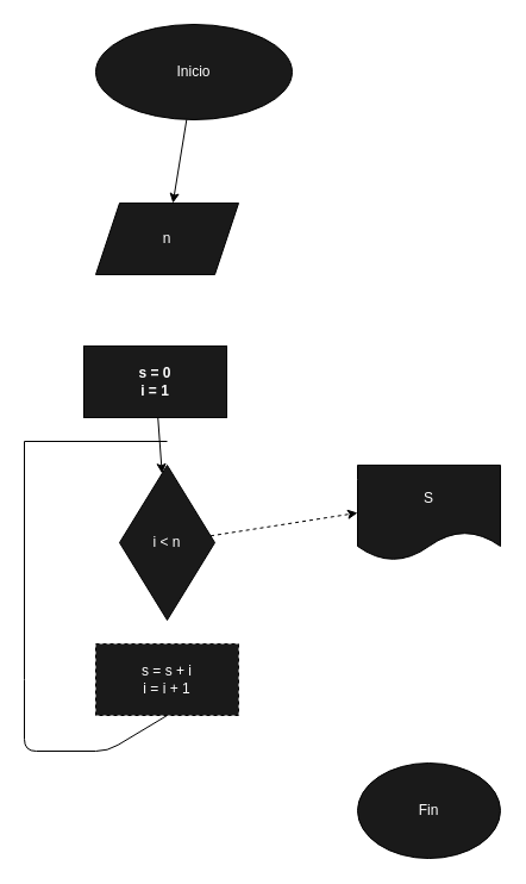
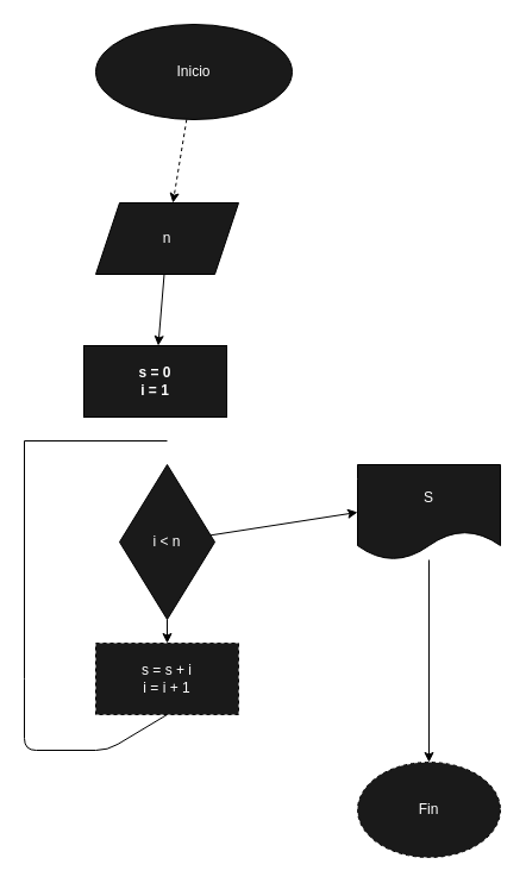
  <mxCell id="0" />
  <mxCell id="1" parent="0" />
- <mxCell id="2" style="edgeStyle=none;html=1;" edge="1" parent="1" source="3" target="5"><mxGeometry relative="1" as="geometry" /></mxCell>
+ <mxCell id="2" style="edgeStyle=none;html=1;dashed=1;" edge="1" parent="1" source="3" target="5"><mxGeometry relative="1" as="geometry" /></mxCell>
  <mxCell id="3" value="Inicio" style="ellipse;whiteSpace=wrap;html=1;fillColor=#1A1A1A;fontColor=#ffffff;strokeColor=#000000;" parent="1" vertex="1"><mxGeometry x="80" y="20" width="165" height="80" as="geometry" /></mxCell>
+ <mxCell id="4" style="edgeStyle=none;html=1;" edge="1" parent="1" source="5" target="7"><mxGeometry relative="1" as="geometry" /></mxCell>
  <mxCell id="5" value="n" style="shape=parallelogram;perimeter=parallelogramPerimeter;whiteSpace=wrap;html=1;fixedSize=1;fillColor=#1A1A1A;fontColor=#ffffff;strokeColor=#000000;" parent="1" vertex="1"><mxGeometry x="80" y="170" width="120" height="60" as="geometry" /></mxCell>
- <mxCell id="6" style="edgeStyle=none;html=1;" edge="1" parent="1" source="7" target="10"><mxGeometry relative="1" as="geometry" /></mxCell>
  <mxCell id="7" value="&lt;b&gt;s = 0&lt;br&gt;i = 1&lt;/b&gt;" style="rounded=0;whiteSpace=wrap;html=1;fillColor=#1A1A1A;gradientDirection=west;fontColor=#ffffff;strokeColor=#000000;" parent="1" vertex="1"><mxGeometry x="70" y="290" width="120" height="60" as="geometry" /></mxCell>
- <mxCell id="9" style="edgeStyle=none;html=1;entryX=0;entryY=0.5;entryDx=0;entryDy=0;fontColor=#FFFFFF;dashed=1;" edge="1" parent="1" source="10" target="17"><mxGeometry relative="1" as="geometry" /></mxCell>
+ <mxCell id="8" style="edgeStyle=none;html=1;" edge="1" parent="1" source="10" target="11"><mxGeometry relative="1" as="geometry" /></mxCell>
+ <mxCell id="9" style="edgeStyle=none;html=1;entryX=0;entryY=0.5;entryDx=0;entryDy=0;fontColor=#FFFFFF;" edge="1" parent="1" source="10" target="17"><mxGeometry relative="1" as="geometry" /></mxCell>
  <mxCell id="10" value="i &amp;lt; n" style="rhombus;whiteSpace=wrap;html=1;fillColor=#1A1A1A;fontColor=#ffffff;strokeColor=#000000;" parent="1" vertex="1"><mxGeometry x="100" y="390" width="80" height="130" as="geometry" /></mxCell>
  <mxCell id="11" value="s = s + i&lt;br&gt;i = i + 1" style="rounded=0;whiteSpace=wrap;html=1;fillColor=#1A1A1A;fontColor=#ffffff;strokeColor=#000000;dashed=1;" parent="1" vertex="1"><mxGeometry x="80" y="540" width="120" height="60" as="geometry" /></mxCell>
- <mxCell id="12" value="Fin" style="ellipse;whiteSpace=wrap;html=1;fillColor=#1A1A1A;fontColor=#ffffff;strokeColor=#000000;" vertex="1" parent="1"><mxGeometry x="300" y="640" width="120" height="80" as="geometry" /></mxCell>
+ <mxCell id="12" value="Fin" style="ellipse;whiteSpace=wrap;html=1;fillColor=#1A1A1A;fontColor=#ffffff;strokeColor=#000000;dashed=1;" vertex="1" parent="1"><mxGeometry x="300" y="640" width="120" height="80" as="geometry" /></mxCell>
  <mxCell id="13" value="" style="endArrow=none;html=1;entryX=0.5;entryY=1;entryDx=0;entryDy=0;" edge="1" parent="1" target="11"><mxGeometry width="50" height="50" relative="1" as="geometry"><mxPoint x="20" y="570" as="sourcePoint" /><mxPoint x="80" y="570" as="targetPoint" /><Array as="points"><mxPoint x="20" y="630" /><mxPoint x="90" y="630" /></Array></mxGeometry></mxCell>
  <mxCell id="14" value="" style="endArrow=none;html=1;" edge="1" parent="1"><mxGeometry width="50" height="50" relative="1" as="geometry"><mxPoint x="20" y="570" as="sourcePoint" /><mxPoint x="20" y="370" as="targetPoint" /></mxGeometry></mxCell>
  <mxCell id="15" value="" style="endArrow=none;html=1;" edge="1" parent="1"><mxGeometry width="50" height="50" relative="1" as="geometry"><mxPoint x="20" y="370" as="sourcePoint" /><mxPoint x="140" y="370" as="targetPoint" /></mxGeometry></mxCell>
+ <mxCell id="16" style="edgeStyle=none;html=1;fontColor=#FFFFFF;" edge="1" parent="1" source="17" target="12"><mxGeometry relative="1" as="geometry" /></mxCell>
  <mxCell id="17" value="S" style="shape=document;whiteSpace=wrap;html=1;boundedLbl=1;labelBackgroundColor=none;strokeColor=#000000;fontColor=#FFFFFF;fillColor=#1A1A1A;" vertex="1" parent="1"><mxGeometry x="300" y="390" width="120" height="80" as="geometry" /></mxCell>
